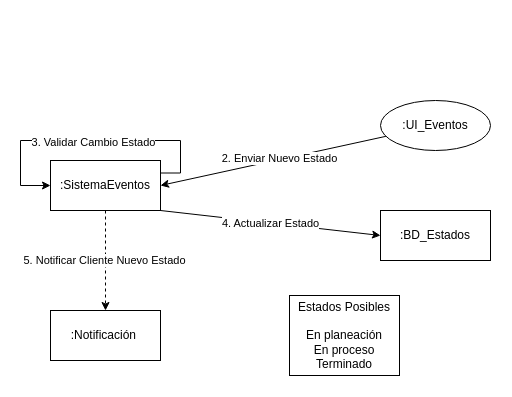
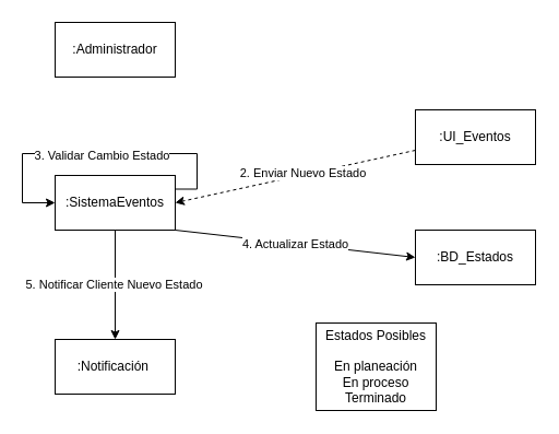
  <mxCell id="0" />
  <mxCell id="1" parent="0" />
- <mxCell id="3" style="rounded=0;orthogonalLoop=1;jettySize=auto;html=1;entryX=1;entryY=0.5;entryDx=0;entryDy=0;" edge="1" parent="1" source="5" target="10"><mxGeometry relative="1" as="geometry" /></mxCell>
+ <mxCell id="2" value=":Administrador" style="html=1;whiteSpace=wrap;" parent="1" vertex="1"><mxGeometry x="50" y="20" width="110" height="50" as="geometry" /></mxCell>
+ <mxCell id="3" style="rounded=0;orthogonalLoop=1;jettySize=auto;html=1;entryX=1;entryY=0.5;entryDx=0;entryDy=0;dashed=1;" edge="1" parent="1" source="5" target="10"><mxGeometry relative="1" as="geometry" /></mxCell>
  <mxCell id="4" value="2. Enviar Nuevo Estado" style="edgeLabel;html=1;align=center;verticalAlign=middle;resizable=0;points=[];" vertex="1" connectable="0" parent="3"><mxGeometry x="-0.055" y="-2" relative="1" as="geometry"><mxPoint as="offset" /></mxGeometry></mxCell>
- <mxCell id="5" value=":UI_Eventos" style="ellipse;html=1;whiteSpace=wrap;" vertex="1" parent="1"><mxGeometry x="380" y="100" width="110" height="50" as="geometry" /></mxCell>
+ <mxCell id="5" value=":UI_Eventos" style="html=1;whiteSpace=wrap;" vertex="1" parent="1"><mxGeometry x="380" y="100" width="110" height="50" as="geometry" /></mxCell>
  <mxCell id="6" style="rounded=0;orthogonalLoop=1;jettySize=auto;html=1;entryX=0;entryY=0.5;entryDx=0;entryDy=0;exitX=1;exitY=1;exitDx=0;exitDy=0;" edge="1" parent="1" source="10" target="13"><mxGeometry relative="1" as="geometry" /></mxCell>
  <mxCell id="7" value="4. Actualizar Estado" style="edgeLabel;html=1;align=center;verticalAlign=middle;resizable=0;points=[];" vertex="1" connectable="0" parent="6"><mxGeometry x="-0.002" relative="1" as="geometry"><mxPoint as="offset" /></mxGeometry></mxCell>
- <mxCell id="8" style="edgeStyle=orthogonalEdgeStyle;rounded=0;orthogonalLoop=1;jettySize=auto;html=1;entryX=0.5;entryY=0;entryDx=0;entryDy=0;dashed=1;" edge="1" parent="1" source="10" target="14"><mxGeometry relative="1" as="geometry" /></mxCell>
+ <mxCell id="8" style="edgeStyle=orthogonalEdgeStyle;rounded=0;orthogonalLoop=1;jettySize=auto;html=1;entryX=0.5;entryY=0;entryDx=0;entryDy=0;" edge="1" parent="1" source="10" target="14"><mxGeometry relative="1" as="geometry" /></mxCell>
  <mxCell id="9" value="5. Notificar Cliente Nuevo Estado" style="edgeLabel;html=1;align=center;verticalAlign=middle;resizable=0;points=[];" vertex="1" connectable="0" parent="8"><mxGeometry x="-0.015" y="-2" relative="1" as="geometry"><mxPoint as="offset" /></mxGeometry></mxCell>
  <mxCell id="10" value=":SistemaEventos" style="html=1;whiteSpace=wrap;" vertex="1" parent="1"><mxGeometry x="50" y="160" width="110" height="50" as="geometry" /></mxCell>
  <mxCell id="11" style="edgeStyle=orthogonalEdgeStyle;rounded=0;orthogonalLoop=1;jettySize=auto;html=1;entryX=0;entryY=0.5;entryDx=0;entryDy=0;exitX=1;exitY=0.25;exitDx=0;exitDy=0;" edge="1" parent="1" source="10" target="10"><mxGeometry relative="1" as="geometry"><Array as="points"><mxPoint x="180" y="173" /><mxPoint x="180" y="140" /><mxPoint x="20" y="140" /><mxPoint x="20" y="185" /></Array></mxGeometry></mxCell>
  <mxCell id="12" value="3. Validar Cambio Estado" style="edgeLabel;html=1;align=center;verticalAlign=middle;resizable=0;points=[];" vertex="1" connectable="0" parent="11"><mxGeometry x="-0.025" y="1" relative="1" as="geometry"><mxPoint as="offset" /></mxGeometry></mxCell>
  <mxCell id="13" value=":BD_Estados" style="html=1;whiteSpace=wrap;" vertex="1" parent="1"><mxGeometry x="380" y="210" width="110" height="50" as="geometry" /></mxCell>
  <mxCell id="14" value=":Notificación&amp;nbsp;" style="html=1;whiteSpace=wrap;" vertex="1" parent="1"><mxGeometry x="50" y="310" width="110" height="50" as="geometry" /></mxCell>
  <mxCell id="15" value="Estados Posibles&lt;br&gt;&lt;br&gt;En planeación&lt;br&gt;En proceso&lt;div&gt;Terminado&lt;/div&gt;" style="html=1;whiteSpace=wrap;" vertex="1" parent="1"><mxGeometry x="289" y="295" width="110" height="80" as="geometry" /></mxCell>
